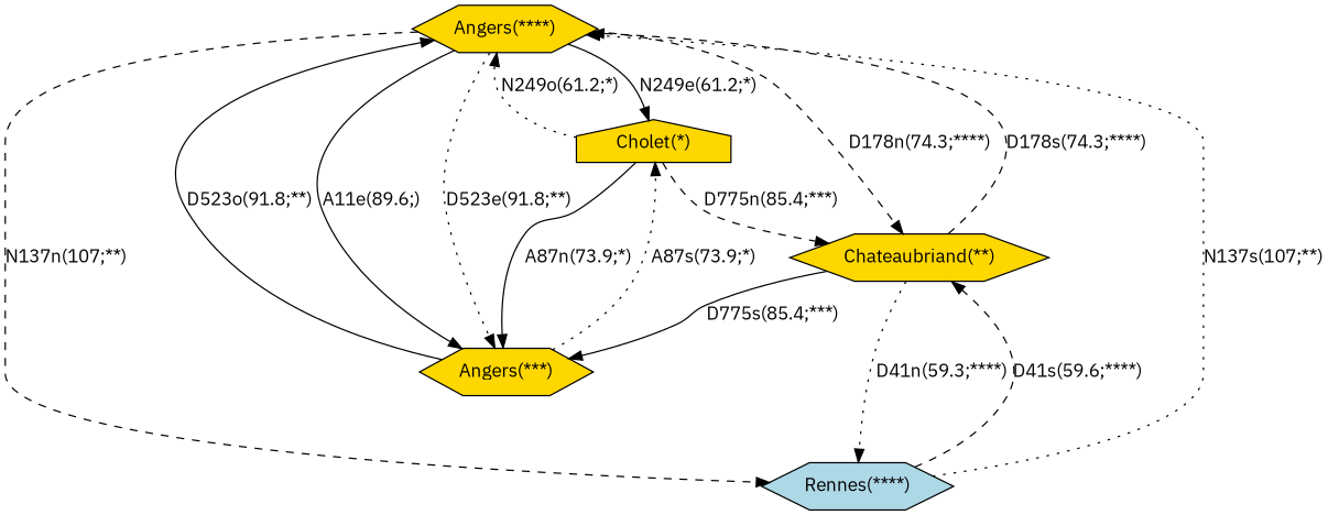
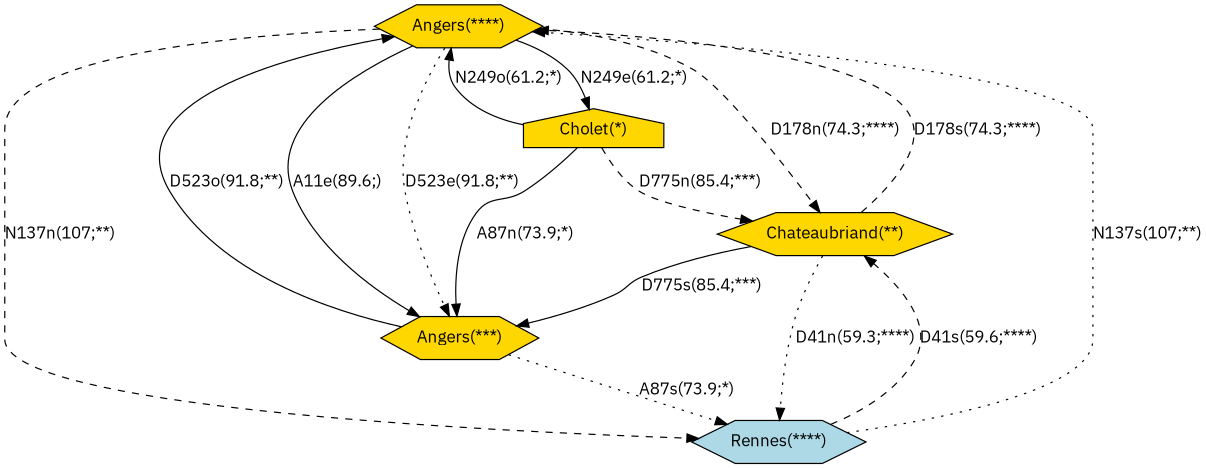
  digraph {
    fontname="IBM Plex Sans"
    node [fillcolor=gold fontname="IBM Plex Sans" shape=hexagon style=filled]
    edge [fontname="IBM Plex Sans" style=solid]
    n1 [label="Angers(****)"]
    n2 [label="Cholet(*)" shape=house]
    n3 [label="Angers(***)"]
    n4 [label="Chateaubriand(**)"]
    n5 [fillcolor=lightblue label="Rennes(****)"]
    n1 -> n2 [label="N249e(61.2;*)"]
    n1 -> n3 [label="A11e(89.6;)"]
    n1 -> n3 [label="D523e(91.8;**)" style=dotted]
    n1 -> n4 [label="D178n(74.3;****)" style=dashed]
    n1 -> n5 [label="N137n(107;**)" style=dashed]
-   n2 -> n1 [label="N249o(61.2;*)" style=dotted]
+   n2 -> n1 [label="N249o(61.2;*)"]
    n2 -> n3 [label="A87n(73.9;*)"]
    n2 -> n4 [label="D775n(85.4;***)" style=dashed]
    n3 -> n1 [label="D523o(91.8;**)"]
-   n3 -> n2 [label="A87s(73.9;*)" style=dotted]
+   n3 -> n5 [label="A87s(73.9;*)" style=dotted]
    n4 -> n1 [label="D178s(74.3;****)" style=dashed]
    n4 -> n3 [label="D775s(85.4;***)"]
    n4 -> n5 [label="D41n(59.3;****)" style=dotted]
    n5 -> n1 [label="N137s(107;**)" style=dotted]
    n5 -> n4 [label="D41s(59.6;****)" style=dashed]
  }
